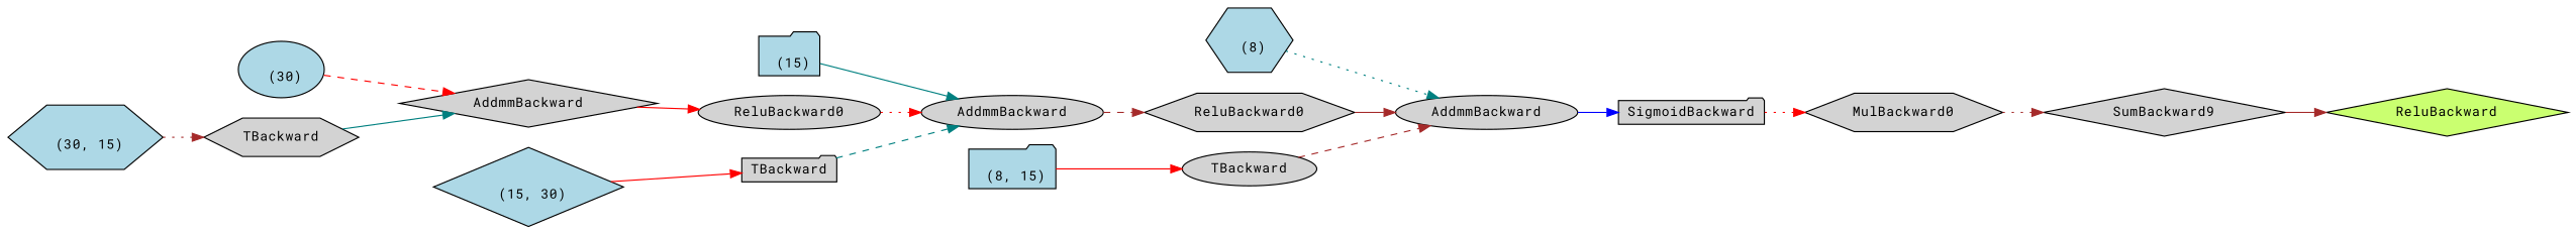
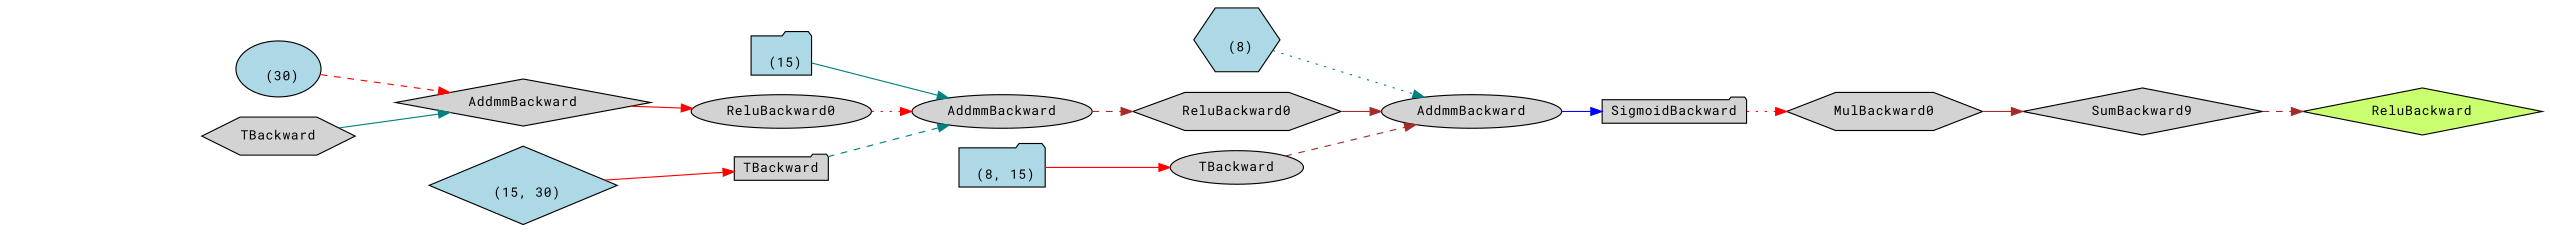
  digraph {
    fontname="Roboto Mono"
    rankdir=LR
    node [align=left fontname="Roboto Mono" fontsize=12 ranksep=0.1 shape=hexagon style=filled]
    edge [color=brown fontname="Roboto Mono" style=solid]
    n1 [fillcolor=darkolivegreen1 height=0.2 label=ReluBackward shape=diamond]
    n2 [height=0.2 label=SumBackward9 shape=diamond]
    n3 [height=0.2 label=MulBackward0]
    n4 [height=0.2 label=SigmoidBackward shape=folder]
    n5 [height=0.2 label=AddmmBackward shape=ellipse]
    n6 [fillcolor=lightblue height=0.2 label="\n (8)"]
    n7 [height=0.2 label=ReluBackward0]
    n8 [height=0.2 label=AddmmBackward shape=ellipse]
    n9 [fillcolor=lightblue height=0.2 label="\n (15)" shape=folder]
    n10 [height=0.2 label=ReluBackward0 shape=ellipse]
    n11 [height=0.2 label=AddmmBackward shape=diamond]
    n12 [fillcolor=lightblue height=0.2 label="\n (30)" shape=ellipse]
    n13 [height=0.2 label=TBackward]
-   n14 [fillcolor=lightblue height=0.2 label="\n (30, 15)"]
    n15 [height=0.2 label=TBackward shape=folder]
    n16 [fillcolor=lightblue height=0.2 label="\n (15, 30)" shape=diamond]
    n17 [height=0.2 label=TBackward shape=ellipse]
    n18 [fillcolor=lightblue height=0.2 label="\n (8, 15)" shape=folder]
-   n2 -> n1
-   n3 -> n2 [style=dotted]
+   n2 -> n1 [style=dashed]
+   n3 -> n2
    n4 -> n3 [color=red style=dotted]
    n5 -> n4 [color=blue]
    n6 -> n5 [color=teal style=dotted]
    n7 -> n5
    n8 -> n7 [style=dashed]
    n9 -> n8 [color=teal]
    n10 -> n8 [color=red style=dotted]
    n11 -> n10 [color=red]
    n12 -> n11 [color=red style=dashed]
    n13 -> n11 [color=teal]
-   n14 -> n13 [style=dotted]
    n15 -> n8 [color=teal style=dashed]
    n16 -> n15 [color=red]
    n17 -> n5 [style=dashed]
    n18 -> n17 [color=red]
  }
